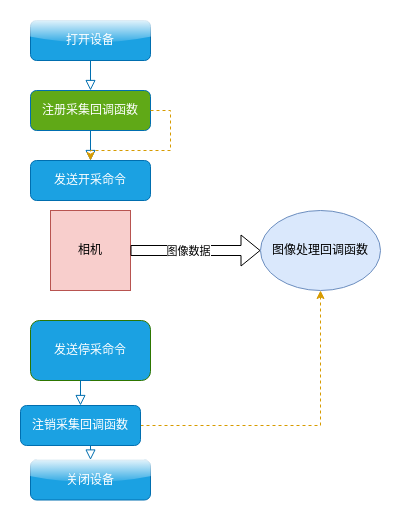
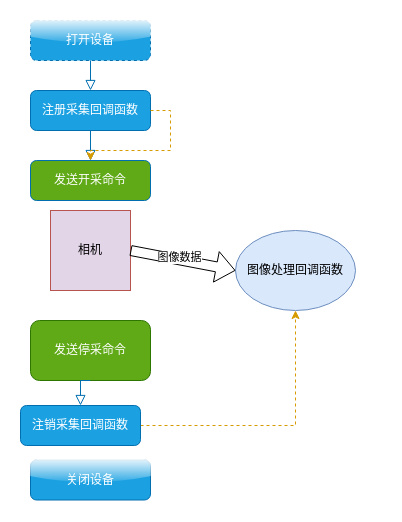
  <mxCell id="0" />
  <mxCell id="1" parent="0" />
  <mxCell id="2" value="" style="rounded=0;html=1;jettySize=auto;orthogonalLoop=1;fontSize=11;endArrow=block;endFill=0;endSize=8;strokeWidth=1;shadow=0;labelBackgroundColor=none;edgeStyle=orthogonalEdgeStyle;fillColor=#1ba1e2;strokeColor=#006EAF;fontColor=#FFFFFF;" parent="1" source="3" edge="1"><mxGeometry relative="1" as="geometry"><mxPoint x="90" y="160" as="targetPoint" /></mxGeometry></mxCell>
- <mxCell id="3" value="注册采集回调函数" style="rounded=1;whiteSpace=wrap;html=1;fontSize=12;glass=0;strokeWidth=1;shadow=0;fillColor=#60a917;strokeColor=#006EAF;fontColor=#FFFFFF;" parent="1" vertex="1"><mxGeometry x="30" y="90" width="120" height="40" as="geometry" /></mxCell>
- <mxCell id="4" value="发送停采命令" style="rounded=1;whiteSpace=wrap;html=1;fontSize=12;glass=0;strokeWidth=1;shadow=0;fillColor=#1ba1e2;strokeColor=#2D7600;fontColor=#ffffff;" parent="1" vertex="1"><mxGeometry x="30" y="320" width="120" height="60" as="geometry" /></mxCell>
+ <mxCell id="3" value="注册采集回调函数" style="rounded=1;whiteSpace=wrap;html=1;fontSize=12;glass=0;strokeWidth=1;shadow=0;fillColor=#1ba1e2;strokeColor=#006EAF;fontColor=#FFFFFF;" parent="1" vertex="1"><mxGeometry x="30" y="90" width="120" height="40" as="geometry" /></mxCell>
+ <mxCell id="4" value="发送停采命令" style="rounded=1;whiteSpace=wrap;html=1;fontSize=12;glass=0;strokeWidth=1;shadow=0;fillColor=#60a917;strokeColor=#2D7600;fontColor=#ffffff;" parent="1" vertex="1"><mxGeometry x="30" y="320" width="120" height="60" as="geometry" /></mxCell>
  <mxCell id="5" style="edgeStyle=orthogonalEdgeStyle;rounded=0;orthogonalLoop=1;jettySize=auto;html=1;exitX=1;exitY=0.5;exitDx=0;exitDy=0;dashed=1;fillColor=#ffe6cc;strokeColor=#d79b00;" parent="1" source="3" target="6" edge="1"><mxGeometry relative="1" as="geometry" /></mxCell>
- <mxCell id="6" value="发送开采命令" style="rounded=1;whiteSpace=wrap;html=1;fontSize=12;glass=0;strokeWidth=1;shadow=0;fillColor=#1ba1e2;strokeColor=#006EAF;fontColor=#FFFFFF;" parent="1" vertex="1"><mxGeometry x="30" y="160" width="120" height="40" as="geometry" /></mxCell>
+ <mxCell id="6" value="发送开采命令" style="rounded=1;whiteSpace=wrap;html=1;fontSize=12;glass=0;strokeWidth=1;shadow=0;fillColor=#60a917;strokeColor=#006EAF;fontColor=#FFFFFF;" parent="1" vertex="1"><mxGeometry x="30" y="160" width="120" height="40" as="geometry" /></mxCell>
  <mxCell id="7" style="edgeStyle=orthogonalEdgeStyle;rounded=0;orthogonalLoop=1;jettySize=auto;html=1;exitX=1;exitY=0.5;exitDx=0;exitDy=0;entryX=0.5;entryY=1;entryDx=0;entryDy=0;dashed=1;fillColor=#ffe6cc;strokeColor=#d79b00;" parent="1" source="8" target="12" edge="1"><mxGeometry relative="1" as="geometry" /></mxCell>
  <mxCell id="8" value="注销采集回调函数" style="rounded=1;whiteSpace=wrap;html=1;fontSize=12;glass=0;strokeWidth=1;shadow=0;fillColor=#1ba1e2;strokeColor=#006EAF;fontColor=#FFFFFF;" parent="1" vertex="1"><mxGeometry x="20" y="405" width="120" height="40" as="geometry" /></mxCell>
  <mxCell id="9" value="关闭设备" style="rounded=1;whiteSpace=wrap;html=1;fontSize=12;glass=1;strokeWidth=1;shadow=0;fillColor=#1ba1e2;strokeColor=#006EAF;fontColor=#FFFFFF;" parent="1" vertex="1"><mxGeometry x="30" y="459.5" width="120" height="40" as="geometry" /></mxCell>
- <mxCell id="10" value="" style="rounded=0;html=1;jettySize=auto;orthogonalLoop=1;fontSize=11;endArrow=block;endFill=0;endSize=8;strokeWidth=1;shadow=0;labelBackgroundColor=none;edgeStyle=orthogonalEdgeStyle;fillColor=#1ba1e2;strokeColor=#006EAF;fontColor=#FFFFFF;entryX=0.5;entryY=0;entryDx=0;entryDy=0;exitX=0.5;exitY=1;exitDx=0;exitDy=0;" parent="1" source="8" target="9" edge="1"><mxGeometry relative="1" as="geometry"><mxPoint x="90" y="460" as="sourcePoint" /><mxPoint x="89.5" y="470" as="targetPoint" /><Array as="points" /></mxGeometry></mxCell>
- <mxCell id="11" value="相机" style="whiteSpace=wrap;html=1;aspect=fixed;fillColor=#f8cecc;strokeColor=#b85450;" parent="1" vertex="1"><mxGeometry x="50" y="210" width="80" height="80" as="geometry" /></mxCell>
- <mxCell id="12" value="图像处理回调函数" style="ellipse;whiteSpace=wrap;html=1;fillColor=#dae8fc;strokeColor=#6c8ebf;" parent="1" vertex="1"><mxGeometry x="260" y="210" width="120" height="80" as="geometry" /></mxCell>
+ <mxCell id="11" value="相机" style="whiteSpace=wrap;html=1;aspect=fixed;fillColor=#e1d5e7;strokeColor=#b85450;" parent="1" vertex="1"><mxGeometry x="50" y="210" width="80" height="80" as="geometry" /></mxCell>
+ <mxCell id="12" value="图像处理回调函数" style="ellipse;whiteSpace=wrap;html=1;fillColor=#dae8fc;strokeColor=#6c8ebf;" parent="1" vertex="1"><mxGeometry x="235" y="230" width="120" height="80" as="geometry" /></mxCell>
  <mxCell id="13" value="" style="shape=flexArrow;endArrow=classic;html=1;rounded=0;entryX=0;entryY=0.5;entryDx=0;entryDy=0;exitX=1;exitY=0.5;exitDx=0;exitDy=0;" parent="1" source="11" target="12" edge="1"><mxGeometry width="50" height="50" relative="1" as="geometry"><mxPoint x="120" y="320" as="sourcePoint" /><mxPoint x="170" y="270" as="targetPoint" /></mxGeometry></mxCell>
  <mxCell id="14" value="图像数据" style="edgeLabel;html=1;align=center;verticalAlign=middle;resizable=0;points=[];" parent="13" vertex="1" connectable="0"><mxGeometry x="-0.309" y="2" relative="1" as="geometry"><mxPoint x="12" y="2" as="offset" /></mxGeometry></mxCell>
  <mxCell id="15" value="" style="rounded=0;html=1;jettySize=auto;orthogonalLoop=1;fontSize=11;endArrow=block;endFill=0;endSize=8;strokeWidth=1;shadow=0;labelBackgroundColor=none;edgeStyle=orthogonalEdgeStyle;fillColor=#1ba1e2;strokeColor=#006EAF;fontColor=#FFFFFF;" parent="1" source="16" edge="1"><mxGeometry relative="1" as="geometry"><mxPoint x="90" y="90" as="targetPoint" /></mxGeometry></mxCell>
- <mxCell id="16" value="打开设备" style="rounded=1;whiteSpace=wrap;html=1;fontSize=12;glass=1;strokeWidth=1;shadow=0;fillColor=#1ba1e2;strokeColor=#006EAF;fontColor=#FFFFFF;" parent="1" vertex="1"><mxGeometry x="30" y="20" width="120" height="40" as="geometry" /></mxCell>
+ <mxCell id="16" value="打开设备" style="rounded=1;whiteSpace=wrap;html=1;fontSize=12;glass=1;strokeWidth=1;shadow=0;fillColor=#1ba1e2;strokeColor=#006EAF;fontColor=#FFFFFF;dashed=1;" parent="1" vertex="1"><mxGeometry x="30" y="20" width="120" height="40" as="geometry" /></mxCell>
  <mxCell id="17" value="" style="rounded=0;html=1;jettySize=auto;orthogonalLoop=1;fontSize=11;endArrow=block;endFill=0;endSize=8;strokeWidth=1;shadow=0;labelBackgroundColor=none;edgeStyle=orthogonalEdgeStyle;fillColor=#1ba1e2;strokeColor=#006EAF;fontColor=#FFFFFF;entryX=0.5;entryY=0;entryDx=0;entryDy=0;exitX=0.5;exitY=1;exitDx=0;exitDy=0;" parent="1" target="8" edge="1"><mxGeometry relative="1" as="geometry"><mxPoint x="89.76" y="380" as="sourcePoint" /><mxPoint x="89.76" y="405" as="targetPoint" /><Array as="points" /></mxGeometry></mxCell>
